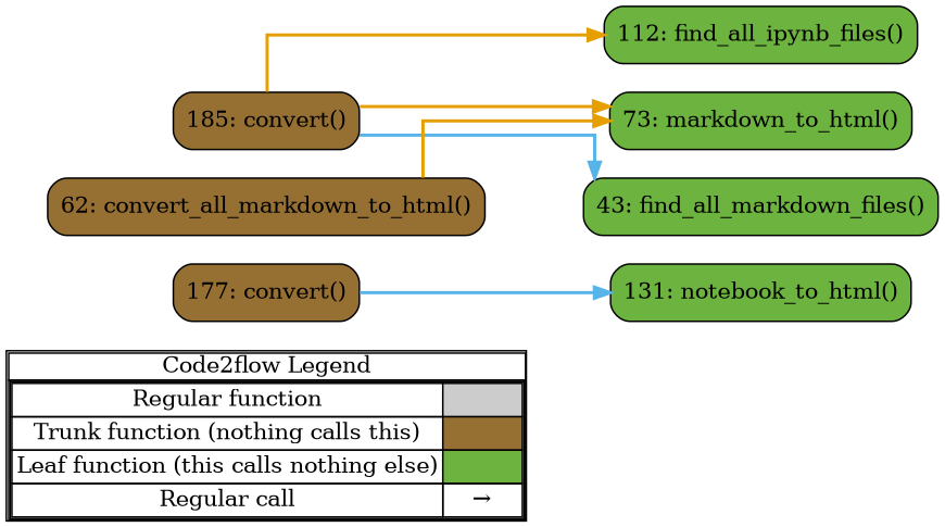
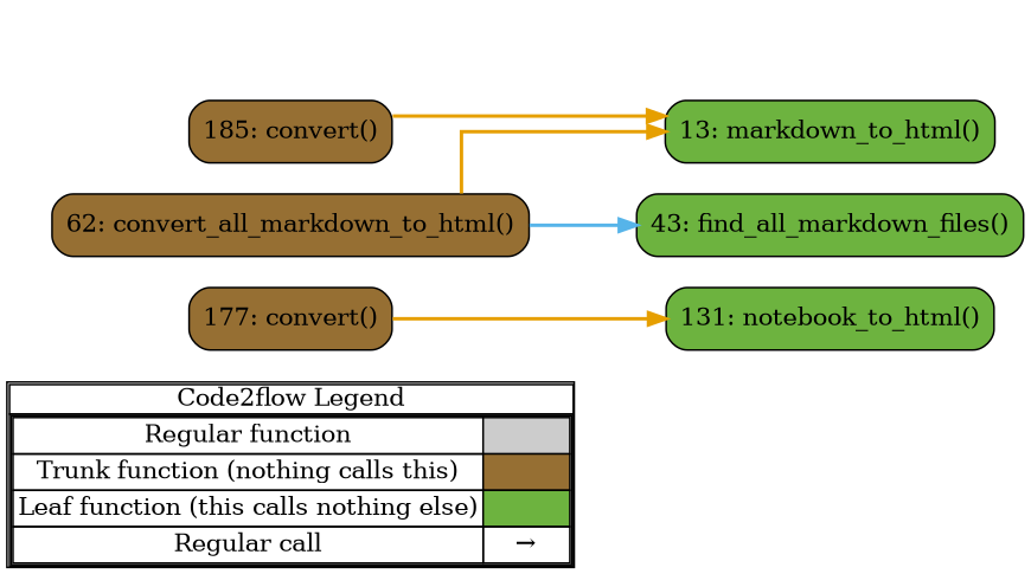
  digraph {
    concentrate=true
    rankdir=LR
    splines=ortho
    node [shape=rect fillcolor="#6db33f" style="rounded,filled"]
    edge [color="#E69F00" penwidth=2]
    n1 [label=<         <table cellspacing="0" cellpadding="0" border="1"><tr><td>Code2flow Legend</td></tr><tr><td>         <table cellspacing="0">         <tr><td>Regular function</td><td width="50px" bgcolor='#cccccc'></td></tr>         <tr><td>Trunk function (nothing calls this)</td><td bgcolor='#966F33'></td></tr>         <tr><td>Leaf function (this calls nothing else)</td><td bgcolor='#6db33f'></td></tr>         <tr><td>Regular call</td><td><font color='black'>&#8594;</font></td></tr>         </table></td></tr></table>         > margin=0 shape=none fillcolor="" style=""]
    n2 [fillcolor="#966F33" label="177: convert()"]
    n3 [fillcolor="#966F33" label="185: convert()"]
    n4 [fillcolor="#966F33" label="62: convert_all_markdown_to_html()"]
-   n5 [label="112: find_all_ipynb_files()"]
    n6 [label="43: find_all_markdown_files()"]
-   n7 [label="73: markdown_to_html()"]
+   n7 [label="13: markdown_to_html()"]
    n8 [label="131: notebook_to_html()"]
    subgraph sub_1 {
      label=legend
      rank=min
      n1
    }
    subgraph sub_2 {
      label="File: utils"
      style=dotted
      n4
-     n5
      n6
      n7
      n8
      subgraph sub_3 {
        label="Class: FileNotebookConverter"
        style=dotted
        n2
      }
      subgraph sub_4 {
        label="Class: FolderNotebookConverter"
        style=dotted
        n3
      }
    }
-   n2 -> n8 [color="#56B4E9"]
-   n3 -> n5
+   n2 -> n8
    n3 -> n7
-   n3 -> n6 [color="#56B4E9"]
+   n4 -> n6 [color="#56B4E9"]
    n4 -> n7
  }
